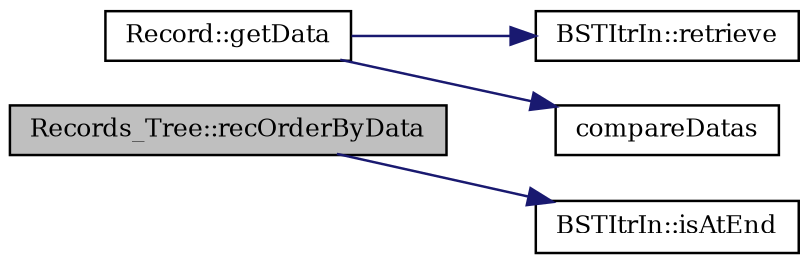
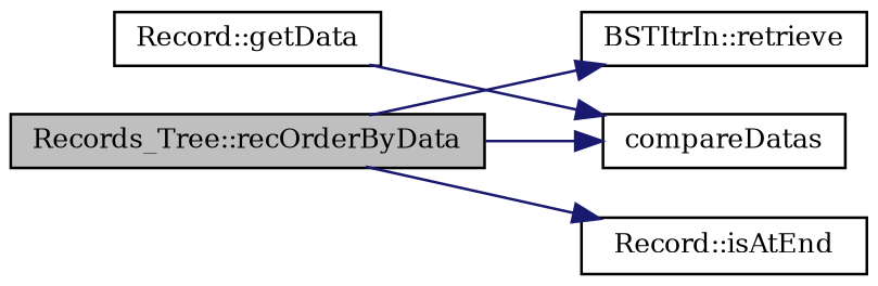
  digraph {
    fontname="DejaVu Serif"
    rankdir=LR
    node [color=black fillcolor=white fontname="DejaVu Serif" fontsize=10 shape=record style=filled]
    edge [color=midnightblue fontname="DejaVu Serif" fontsize=10 labelfontname=Helvetica labelfontsize=10 style=solid]
    n1 [fillcolor=grey75 fontcolor=black height=0.2 label="Records_Tree::recOrderByData" width=0.4]
    n2 [height=0.2 label=compareDatas width=0.4]
-   n3 [height=0.2 label="BSTItrIn::isAtEnd" width=0.4]
+   n3 [height=0.2 label="Record::isAtEnd" width=0.4]
    n4 [height=0.2 label="BSTItrIn::retrieve" width=0.4]
    n5 [height=0.2 label="Record::getData" width=0.4]
+   n1 -> n2
    n1 -> n3
-   n5 -> n4
+   n1 -> n4
    n5 -> n2
  }
